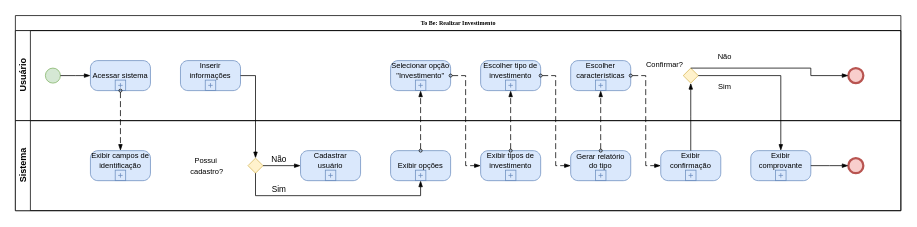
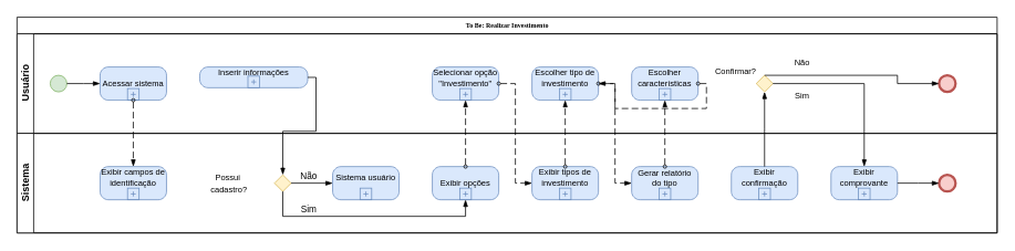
  <mxCell id="0" />
  <mxCell id="1" parent="0" />
  <mxCell id="2" value="To Be: Realizar Investimento" style="swimlane;html=1;childLayout=stackLayout;horizontal=1;startSize=20;horizontalStack=0;rounded=0;shadow=0;labelBackgroundColor=none;strokeWidth=1;fontFamily=Verdana;fontSize=8;align=center;" parent="1" vertex="1"><mxGeometry x="20" y="20" width="1180" height="260" as="geometry" /></mxCell>
  <mxCell id="3" value="Usuário" style="swimlane;html=1;startSize=20;horizontal=0;" parent="2" vertex="1"><mxGeometry y="20" width="1180" height="120" as="geometry" /></mxCell>
  <mxCell id="4" value="" style="points=[[0.145,0.145,0],[0.5,0,0],[0.855,0.145,0],[1,0.5,0],[0.855,0.855,0],[0.5,1,0],[0.145,0.855,0],[0,0.5,0]];shape=mxgraph.bpmn.event;html=1;verticalLabelPosition=bottom;labelBackgroundColor=#ffffff;verticalAlign=top;align=center;perimeter=ellipsePerimeter;outlineConnect=0;aspect=fixed;outline=standard;symbol=general;fillColor=#d5e8d4;strokeColor=#82b366;" vertex="1" parent="3"><mxGeometry x="40" y="50" width="20" height="20" as="geometry" /></mxCell>
  <mxCell id="5" value="&lt;font style=&quot;font-size: 10px;&quot;&gt;Acessar sistema&lt;/font&gt;" style="points=[[0.25,0,0],[0.5,0,0],[0.75,0,0],[1,0.25,0],[1,0.5,0],[1,0.75,0],[0.75,1,0],[0.5,1,0],[0.25,1,0],[0,0.75,0],[0,0.5,0],[0,0.25,0]];shape=mxgraph.bpmn.task;whiteSpace=wrap;rectStyle=rounded;size=10;html=1;container=1;expand=0;collapsible=0;taskMarker=abstract;isLoopSub=1;fillColor=#dae8fc;strokeColor=#6c8ebf;" vertex="1" parent="3"><mxGeometry x="100" y="40" width="80" height="40" as="geometry" /></mxCell>
  <mxCell id="6" value="" style="edgeStyle=elbowEdgeStyle;fontSize=12;html=1;endArrow=blockThin;endFill=1;rounded=0;exitX=1;exitY=0.5;exitDx=0;exitDy=0;exitPerimeter=0;entryX=0;entryY=0.5;entryDx=0;entryDy=0;entryPerimeter=0;" edge="1" parent="3" source="4" target="5"><mxGeometry width="160" relative="1" as="geometry"><mxPoint x="200" y="70" as="sourcePoint" /><mxPoint x="360" y="70" as="targetPoint" /></mxGeometry></mxCell>
- <mxCell id="7" value="&lt;div&gt;&lt;font style=&quot;font-size: 10px;&quot;&gt;Inserir informações&lt;/font&gt;&lt;/div&gt;&lt;div&gt;&lt;font style=&quot;font-size: 10px;&quot;&gt;&lt;br&gt;&lt;/font&gt;&lt;/div&gt;" style="points=[[0.25,0,0],[0.5,0,0],[0.75,0,0],[1,0.25,0],[1,0.5,0],[1,0.75,0],[0.75,1,0],[0.5,1,0],[0.25,1,0],[0,0.75,0],[0,0.5,0],[0,0.25,0]];shape=mxgraph.bpmn.task;whiteSpace=wrap;rectStyle=rounded;size=10;html=1;container=1;expand=0;collapsible=0;taskMarker=abstract;isLoopSub=1;fillColor=#dae8fc;strokeColor=#6c8ebf;" vertex="1" parent="3"><mxGeometry x="220" y="40" width="80" height="40" as="geometry" /></mxCell>
+ <mxCell id="7" value="&lt;div&gt;&lt;font style=&quot;font-size: 10px;&quot;&gt;Inserir informações&lt;/font&gt;&lt;/div&gt;&lt;div&gt;&lt;font style=&quot;font-size: 10px;&quot;&gt;&lt;br&gt;&lt;/font&gt;&lt;/div&gt;" style="points=[[0.25,0,0],[0.5,0,0],[0.75,0,0],[1,0.25,0],[1,0.5,0],[1,0.75,0],[0.75,1,0],[0.5,1,0],[0.25,1,0],[0,0.75,0],[0,0.5,0],[0,0.25,0]];shape=mxgraph.bpmn.task;whiteSpace=wrap;rectStyle=rounded;size=10;html=1;container=1;expand=0;collapsible=0;taskMarker=abstract;isLoopSub=1;fillColor=#dae8fc;strokeColor=#6c8ebf;" vertex="1" parent="3"><mxGeometry x="220" y="40" width="130" height="25" as="geometry" /></mxCell>
  <mxCell id="8" value="&lt;div&gt;&lt;span style=&quot;font-size: 10px;&quot;&gt;Selecionar opção &quot;Investimento&quot;&lt;/span&gt;&lt;/div&gt;&lt;div&gt;&lt;span style=&quot;font-size: 10px;&quot;&gt;&lt;br&gt;&lt;/span&gt;&lt;/div&gt;" style="points=[[0.25,0,0],[0.5,0,0],[0.75,0,0],[1,0.25,0],[1,0.5,0],[1,0.75,0],[0.75,1,0],[0.5,1,0],[0.25,1,0],[0,0.75,0],[0,0.5,0],[0,0.25,0]];shape=mxgraph.bpmn.task;whiteSpace=wrap;rectStyle=rounded;size=10;html=1;container=1;expand=0;collapsible=0;taskMarker=abstract;isLoopSub=1;fillColor=#dae8fc;strokeColor=#6c8ebf;" vertex="1" parent="3"><mxGeometry x="500" y="40" width="80" height="40" as="geometry" /></mxCell>
  <mxCell id="9" value="&lt;div&gt;&lt;span style=&quot;font-size: 10px;&quot;&gt;Escolher tipo de investimento&lt;/span&gt;&lt;/div&gt;&lt;div&gt;&lt;span style=&quot;font-size: 10px;&quot;&gt;&lt;br&gt;&lt;/span&gt;&lt;/div&gt;" style="points=[[0.25,0,0],[0.5,0,0],[0.75,0,0],[1,0.25,0],[1,0.5,0],[1,0.75,0],[0.75,1,0],[0.5,1,0],[0.25,1,0],[0,0.75,0],[0,0.5,0],[0,0.25,0]];shape=mxgraph.bpmn.task;whiteSpace=wrap;rectStyle=rounded;size=10;html=1;container=1;expand=0;collapsible=0;taskMarker=abstract;isLoopSub=1;fillColor=#dae8fc;strokeColor=#6c8ebf;" vertex="1" parent="3"><mxGeometry x="620" y="40" width="80" height="40" as="geometry" /></mxCell>
  <mxCell id="10" value="&lt;div&gt;&lt;span style=&quot;font-size: 10px;&quot;&gt;Escolher características&lt;/span&gt;&lt;/div&gt;&lt;div&gt;&lt;span style=&quot;font-size: 10px;&quot;&gt;&lt;br&gt;&lt;/span&gt;&lt;/div&gt;" style="points=[[0.25,0,0],[0.5,0,0],[0.75,0,0],[1,0.25,0],[1,0.5,0],[1,0.75,0],[0.75,1,0],[0.5,1,0],[0.25,1,0],[0,0.75,0],[0,0.5,0],[0,0.25,0]];shape=mxgraph.bpmn.task;whiteSpace=wrap;rectStyle=rounded;size=10;html=1;container=1;expand=0;collapsible=0;taskMarker=abstract;isLoopSub=1;fillColor=#dae8fc;strokeColor=#6c8ebf;" vertex="1" parent="3"><mxGeometry x="740" y="40" width="80" height="40" as="geometry" /></mxCell>
  <mxCell id="11" value="" style="points=[[0.25,0.25,0],[0.5,0,0],[0.75,0.25,0],[1,0.5,0],[0.75,0.75,0],[0.5,1,0],[0.25,0.75,0],[0,0.5,0]];shape=mxgraph.bpmn.gateway2;html=1;verticalLabelPosition=bottom;labelBackgroundColor=#ffffff;verticalAlign=top;align=center;perimeter=rhombusPerimeter;outlineConnect=0;outline=none;symbol=none;fillColor=#fff2cc;strokeColor=#d6b656;" vertex="1" parent="3"><mxGeometry x="890" y="50" width="20" height="20" as="geometry" /></mxCell>
  <mxCell id="12" value="&lt;span style=&quot;font-size: 10px;&quot;&gt;Confirmar?&lt;/span&gt;" style="text;html=1;align=center;verticalAlign=middle;resizable=0;points=[];autosize=1;strokeColor=none;fillColor=none;" vertex="1" parent="3"><mxGeometry x="830" y="30" width="70" height="30" as="geometry" /></mxCell>
  <mxCell id="13" value="&lt;span style=&quot;font-size: 10px;&quot;&gt;Sim&lt;/span&gt;" style="text;html=1;align=center;verticalAlign=middle;resizable=0;points=[];autosize=1;strokeColor=none;fillColor=none;" vertex="1" parent="3"><mxGeometry x="925" y="60" width="40" height="30" as="geometry" /></mxCell>
  <mxCell id="14" value="" style="points=[[0.145,0.145,0],[0.5,0,0],[0.855,0.145,0],[1,0.5,0],[0.855,0.855,0],[0.5,1,0],[0.145,0.855,0],[0,0.5,0]];shape=mxgraph.bpmn.event;html=1;verticalLabelPosition=bottom;labelBackgroundColor=#ffffff;verticalAlign=top;align=center;perimeter=ellipsePerimeter;outlineConnect=0;aspect=fixed;outline=end;symbol=terminate2;fillColor=#f8cecc;strokeColor=#b85450;" vertex="1" parent="3"><mxGeometry x="1110" y="50" width="20" height="20" as="geometry" /></mxCell>
  <mxCell id="15" value="" style="edgeStyle=elbowEdgeStyle;fontSize=12;html=1;endArrow=blockThin;endFill=1;rounded=0;exitX=0.5;exitY=0;exitDx=0;exitDy=0;exitPerimeter=0;entryX=0;entryY=0.5;entryDx=0;entryDy=0;entryPerimeter=0;" edge="1" parent="3" source="11" target="14"><mxGeometry width="160" relative="1" as="geometry"><mxPoint x="1070" y="190" as="sourcePoint" /><mxPoint x="1120" y="190" as="targetPoint" /><Array as="points"><mxPoint x="1060" y="50" /></Array></mxGeometry></mxCell>
  <mxCell id="16" value="&lt;span style=&quot;font-size: 10px;&quot;&gt;Não&lt;/span&gt;" style="text;html=1;align=center;verticalAlign=middle;resizable=0;points=[];autosize=1;strokeColor=none;fillColor=none;" vertex="1" parent="3"><mxGeometry x="925" y="20" width="40" height="30" as="geometry" /></mxCell>
  <mxCell id="17" value="Sistema" style="swimlane;html=1;startSize=20;horizontal=0;" parent="2" vertex="1"><mxGeometry y="140" width="1180" height="120" as="geometry" /></mxCell>
  <mxCell id="18" value="&lt;font style=&quot;font-size: 10px;&quot;&gt;Exibir campos de identificação&lt;/font&gt;&lt;div&gt;&lt;font style=&quot;font-size: 10px;&quot;&gt;&lt;br&gt;&lt;/font&gt;&lt;/div&gt;" style="points=[[0.25,0,0],[0.5,0,0],[0.75,0,0],[1,0.25,0],[1,0.5,0],[1,0.75,0],[0.75,1,0],[0.5,1,0],[0.25,1,0],[0,0.75,0],[0,0.5,0],[0,0.25,0]];shape=mxgraph.bpmn.task;whiteSpace=wrap;rectStyle=rounded;size=10;html=1;container=1;expand=0;collapsible=0;taskMarker=abstract;isLoopSub=1;fillColor=#dae8fc;strokeColor=#6c8ebf;" vertex="1" parent="17"><mxGeometry x="100" y="40" width="80" height="40" as="geometry" /></mxCell>
  <mxCell id="19" value="" style="points=[[0.25,0.25,0],[0.5,0,0],[0.75,0.25,0],[1,0.5,0],[0.75,0.75,0],[0.5,1,0],[0.25,0.75,0],[0,0.5,0]];shape=mxgraph.bpmn.gateway2;html=1;verticalLabelPosition=bottom;labelBackgroundColor=#ffffff;verticalAlign=top;align=center;perimeter=rhombusPerimeter;outlineConnect=0;outline=none;symbol=none;fillColor=#fff2cc;strokeColor=#d6b656;" vertex="1" parent="17"><mxGeometry x="310" y="50" width="20" height="20" as="geometry" /></mxCell>
- <mxCell id="20" value="&lt;div&gt;&lt;span style=&quot;font-size: 10px;&quot;&gt;Cadastrar usuário&lt;/span&gt;&lt;/div&gt;&lt;div&gt;&lt;span style=&quot;font-size: 10px;&quot;&gt;&lt;br&gt;&lt;/span&gt;&lt;/div&gt;" style="points=[[0.25,0,0],[0.5,0,0],[0.75,0,0],[1,0.25,0],[1,0.5,0],[1,0.75,0],[0.75,1,0],[0.5,1,0],[0.25,1,0],[0,0.75,0],[0,0.5,0],[0,0.25,0]];shape=mxgraph.bpmn.task;whiteSpace=wrap;rectStyle=rounded;size=10;html=1;container=1;expand=0;collapsible=0;taskMarker=abstract;isLoopSub=1;fillColor=#dae8fc;strokeColor=#6c8ebf;" vertex="1" parent="17"><mxGeometry x="380" y="40" width="80" height="40" as="geometry" /></mxCell>
+ <mxCell id="20" value="&lt;div&gt;&lt;span style=&quot;font-size: 10px;&quot;&gt;Sistema usuário&lt;/span&gt;&lt;/div&gt;&lt;div&gt;&lt;span style=&quot;font-size: 10px;&quot;&gt;&lt;br&gt;&lt;/span&gt;&lt;/div&gt;" style="points=[[0.25,0,0],[0.5,0,0],[0.75,0,0],[1,0.25,0],[1,0.5,0],[1,0.75,0],[0.75,1,0],[0.5,1,0],[0.25,1,0],[0,0.75,0],[0,0.5,0],[0,0.25,0]];shape=mxgraph.bpmn.task;whiteSpace=wrap;rectStyle=rounded;size=10;html=1;container=1;expand=0;collapsible=0;taskMarker=abstract;isLoopSub=1;fillColor=#dae8fc;strokeColor=#6c8ebf;" vertex="1" parent="17"><mxGeometry x="380" y="40" width="80" height="40" as="geometry" /></mxCell>
  <mxCell id="21" value="&lt;font style=&quot;font-size: 10px;&quot;&gt;Possui&amp;nbsp;&lt;/font&gt;&lt;div&gt;&lt;font style=&quot;font-size: 10px;&quot;&gt;cadastro?&lt;/font&gt;&lt;/div&gt;" style="text;html=1;align=center;verticalAlign=middle;resizable=0;points=[];autosize=1;strokeColor=none;fillColor=none;" vertex="1" parent="17"><mxGeometry x="220" y="40" width="70" height="40" as="geometry" /></mxCell>
  <mxCell id="22" value="" style="edgeStyle=orthogonalEdgeStyle;fontSize=12;html=1;endArrow=blockThin;endFill=1;rounded=0;exitX=1;exitY=0.5;exitDx=0;exitDy=0;exitPerimeter=0;entryX=0;entryY=0.5;entryDx=0;entryDy=0;entryPerimeter=0;" edge="1" parent="17" source="19" target="20"><mxGeometry width="160" relative="1" as="geometry"><mxPoint x="420" y="-60" as="sourcePoint" /><mxPoint x="440" y="50" as="targetPoint" /><Array as="points"><mxPoint x="350" y="60" /><mxPoint x="350" y="60" /></Array></mxGeometry></mxCell>
  <mxCell id="23" value="Não" style="edgeLabel;html=1;align=center;verticalAlign=middle;resizable=0;points=[];" vertex="1" connectable="0" parent="22"><mxGeometry x="-0.383" y="2" relative="1" as="geometry"><mxPoint x="5" y="-8" as="offset" /></mxGeometry></mxCell>
  <mxCell id="24" value="&lt;div&gt;&lt;span style=&quot;font-size: 10px;&quot;&gt;Exibir opções&lt;/span&gt;&lt;/div&gt;" style="points=[[0.25,0,0],[0.5,0,0],[0.75,0,0],[1,0.25,0],[1,0.5,0],[1,0.75,0],[0.75,1,0],[0.5,1,0],[0.25,1,0],[0,0.75,0],[0,0.5,0],[0,0.25,0]];shape=mxgraph.bpmn.task;whiteSpace=wrap;rectStyle=rounded;size=10;html=1;container=1;expand=0;collapsible=0;taskMarker=abstract;isLoopSub=1;fillColor=#dae8fc;strokeColor=#6c8ebf;" vertex="1" parent="17"><mxGeometry x="500" y="40" width="80" height="40" as="geometry" /></mxCell>
  <mxCell id="25" value="" style="edgeStyle=orthogonalEdgeStyle;fontSize=12;html=1;endArrow=blockThin;endFill=1;rounded=0;exitX=0.5;exitY=1;exitDx=0;exitDy=0;exitPerimeter=0;entryX=0.5;entryY=1;entryDx=0;entryDy=0;entryPerimeter=0;" edge="1" parent="17" source="19" target="24"><mxGeometry width="160" relative="1" as="geometry"><mxPoint x="380" y="70" as="sourcePoint" /><mxPoint x="430" y="70" as="targetPoint" /><Array as="points"><mxPoint x="320" y="100" /><mxPoint x="540" y="100" /></Array></mxGeometry></mxCell>
  <mxCell id="26" value="Sim" style="edgeLabel;html=1;align=center;verticalAlign=middle;resizable=0;points=[];" vertex="1" connectable="0" parent="25"><mxGeometry x="-0.891" y="1" relative="1" as="geometry"><mxPoint x="29" y="6" as="offset" /></mxGeometry></mxCell>
  <mxCell id="27" value="&lt;div&gt;&lt;span style=&quot;font-size: 10px;&quot;&gt;Exibir tipos de investimento&lt;/span&gt;&lt;/div&gt;&lt;div&gt;&lt;span style=&quot;font-size: 10px;&quot;&gt;&lt;br&gt;&lt;/span&gt;&lt;/div&gt;" style="points=[[0.25,0,0],[0.5,0,0],[0.75,0,0],[1,0.25,0],[1,0.5,0],[1,0.75,0],[0.75,1,0],[0.5,1,0],[0.25,1,0],[0,0.75,0],[0,0.5,0],[0,0.25,0]];shape=mxgraph.bpmn.task;whiteSpace=wrap;rectStyle=rounded;size=10;html=1;container=1;expand=0;collapsible=0;taskMarker=abstract;isLoopSub=1;fillColor=#dae8fc;strokeColor=#6c8ebf;" vertex="1" parent="17"><mxGeometry x="620" y="40" width="80" height="40" as="geometry" /></mxCell>
  <mxCell id="28" value="&lt;div style=&quot;font-size: 10px;&quot;&gt;&lt;span style=&quot;background-color: initial;&quot;&gt;Gerar relatório do tipo&lt;/span&gt;&lt;br&gt;&lt;/div&gt;&lt;div style=&quot;font-size: 10px;&quot;&gt;&lt;span style=&quot;background-color: initial;&quot;&gt;&lt;br&gt;&lt;/span&gt;&lt;/div&gt;" style="points=[[0.25,0,0],[0.5,0,0],[0.75,0,0],[1,0.25,0],[1,0.5,0],[1,0.75,0],[0.75,1,0],[0.5,1,0],[0.25,1,0],[0,0.75,0],[0,0.5,0],[0,0.25,0]];shape=mxgraph.bpmn.task;whiteSpace=wrap;rectStyle=rounded;size=10;html=1;container=1;expand=0;collapsible=0;taskMarker=abstract;isLoopSub=1;fillColor=#dae8fc;strokeColor=#6c8ebf;" vertex="1" parent="17"><mxGeometry x="740" y="40" width="80" height="40" as="geometry" /></mxCell>
  <mxCell id="29" value="&lt;div&gt;&lt;span style=&quot;font-size: 10px;&quot;&gt;Exibir confirmação&lt;/span&gt;&lt;/div&gt;&lt;div&gt;&lt;span style=&quot;font-size: 10px;&quot;&gt;&lt;br&gt;&lt;/span&gt;&lt;/div&gt;" style="points=[[0.25,0,0],[0.5,0,0],[0.75,0,0],[1,0.25,0],[1,0.5,0],[1,0.75,0],[0.75,1,0],[0.5,1,0],[0.25,1,0],[0,0.75,0],[0,0.5,0],[0,0.25,0]];shape=mxgraph.bpmn.task;whiteSpace=wrap;rectStyle=rounded;size=10;html=1;container=1;expand=0;collapsible=0;taskMarker=abstract;isLoopSub=1;fillColor=#dae8fc;strokeColor=#6c8ebf;" vertex="1" parent="17"><mxGeometry x="860" y="40" width="80" height="40" as="geometry" /></mxCell>
  <mxCell id="30" value="&lt;div&gt;&lt;span style=&quot;font-size: 10px;&quot;&gt;Exibir comprovante&lt;/span&gt;&lt;/div&gt;&lt;div&gt;&lt;span style=&quot;font-size: 10px;&quot;&gt;&lt;br&gt;&lt;/span&gt;&lt;/div&gt;" style="points=[[0.25,0,0],[0.5,0,0],[0.75,0,0],[1,0.25,0],[1,0.5,0],[1,0.75,0],[0.75,1,0],[0.5,1,0],[0.25,1,0],[0,0.75,0],[0,0.5,0],[0,0.25,0]];shape=mxgraph.bpmn.task;whiteSpace=wrap;rectStyle=rounded;size=10;html=1;container=1;expand=0;collapsible=0;taskMarker=abstract;isLoopSub=1;fillColor=#dae8fc;strokeColor=#6c8ebf;" vertex="1" parent="17"><mxGeometry x="980" y="40" width="80" height="40" as="geometry" /></mxCell>
  <mxCell id="31" value="" style="points=[[0.145,0.145,0],[0.5,0,0],[0.855,0.145,0],[1,0.5,0],[0.855,0.855,0],[0.5,1,0],[0.145,0.855,0],[0,0.5,0]];shape=mxgraph.bpmn.event;html=1;verticalLabelPosition=bottom;labelBackgroundColor=#ffffff;verticalAlign=top;align=center;perimeter=ellipsePerimeter;outlineConnect=0;aspect=fixed;outline=end;symbol=terminate2;fillColor=#f8cecc;strokeColor=#b85450;" vertex="1" parent="17"><mxGeometry x="1110" y="50" width="20" height="20" as="geometry" /></mxCell>
  <mxCell id="32" value="" style="edgeStyle=elbowEdgeStyle;fontSize=12;html=1;endArrow=blockThin;endFill=1;rounded=0;exitX=1;exitY=0.5;exitDx=0;exitDy=0;exitPerimeter=0;entryX=0;entryY=0.5;entryDx=0;entryDy=0;entryPerimeter=0;" edge="1" parent="17" source="30" target="31"><mxGeometry width="160" relative="1" as="geometry"><mxPoint x="990" y="10" as="sourcePoint" /><mxPoint x="1150" y="10" as="targetPoint" /></mxGeometry></mxCell>
  <mxCell id="33" value="" style="dashed=1;dashPattern=8 4;endArrow=blockThin;endFill=1;startArrow=oval;startFill=0;endSize=6;startSize=4;html=1;rounded=0;exitX=0.5;exitY=1;exitDx=0;exitDy=0;exitPerimeter=0;entryX=0.5;entryY=0;entryDx=0;entryDy=0;entryPerimeter=0;" edge="1" parent="2" source="5" target="18"><mxGeometry width="160" relative="1" as="geometry"><mxPoint x="30" y="160" as="sourcePoint" /><mxPoint x="190" y="160" as="targetPoint" /></mxGeometry></mxCell>
  <mxCell id="34" value="" style="edgeStyle=orthogonalEdgeStyle;fontSize=12;html=1;endArrow=blockThin;endFill=1;rounded=0;exitX=1;exitY=0.5;exitDx=0;exitDy=0;exitPerimeter=0;entryX=0.5;entryY=0;entryDx=0;entryDy=0;entryPerimeter=0;" edge="1" parent="2" source="7" target="19"><mxGeometry width="160" relative="1" as="geometry"><mxPoint x="300" y="140" as="sourcePoint" /><mxPoint x="460" y="140" as="targetPoint" /></mxGeometry></mxCell>
  <mxCell id="35" value="" style="dashed=1;dashPattern=8 4;endArrow=blockThin;endFill=1;startArrow=oval;startFill=0;endSize=6;startSize=4;html=1;rounded=0;exitX=0.5;exitY=0;exitDx=0;exitDy=0;exitPerimeter=0;entryX=0.5;entryY=1;entryDx=0;entryDy=0;entryPerimeter=0;" edge="1" parent="2" source="24" target="8"><mxGeometry width="160" relative="1" as="geometry"><mxPoint x="480" y="120" as="sourcePoint" /><mxPoint x="640" y="120" as="targetPoint" /></mxGeometry></mxCell>
  <mxCell id="36" value="" style="dashed=1;dashPattern=8 4;endArrow=blockThin;endFill=1;startArrow=oval;startFill=0;endSize=6;startSize=4;html=1;rounded=0;exitX=1;exitY=0.5;exitDx=0;exitDy=0;exitPerimeter=0;entryX=0;entryY=0.5;entryDx=0;entryDy=0;entryPerimeter=0;edgeStyle=orthogonalEdgeStyle;" edge="1" parent="2" source="8" target="27"><mxGeometry width="160" relative="1" as="geometry"><mxPoint x="590" y="150" as="sourcePoint" /><mxPoint x="750" y="150" as="targetPoint" /></mxGeometry></mxCell>
  <mxCell id="37" value="" style="dashed=1;dashPattern=8 4;endArrow=blockThin;endFill=1;startArrow=oval;startFill=0;endSize=6;startSize=4;html=1;rounded=0;exitX=0.5;exitY=0;exitDx=0;exitDy=0;exitPerimeter=0;entryX=0.5;entryY=1;entryDx=0;entryDy=0;entryPerimeter=0;edgeStyle=orthogonalEdgeStyle;" edge="1" parent="2" source="27" target="9"><mxGeometry width="160" relative="1" as="geometry"><mxPoint x="630" y="90" as="sourcePoint" /><mxPoint x="710" y="210" as="targetPoint" /></mxGeometry></mxCell>
  <mxCell id="38" value="" style="dashed=1;dashPattern=8 4;endArrow=blockThin;endFill=1;startArrow=oval;startFill=0;endSize=6;startSize=4;html=1;rounded=0;exitX=1;exitY=0.5;exitDx=0;exitDy=0;exitPerimeter=0;entryX=0;entryY=0.5;entryDx=0;entryDy=0;entryPerimeter=0;edgeStyle=orthogonalEdgeStyle;" edge="1" parent="2" source="9" target="28"><mxGeometry width="160" relative="1" as="geometry"><mxPoint x="750" y="190" as="sourcePoint" /><mxPoint x="750" y="110" as="targetPoint" /></mxGeometry></mxCell>
  <mxCell id="39" value="" style="dashed=1;dashPattern=8 4;endArrow=blockThin;endFill=1;startArrow=oval;startFill=0;endSize=6;startSize=4;html=1;rounded=0;exitX=0.5;exitY=0;exitDx=0;exitDy=0;exitPerimeter=0;entryX=0.5;entryY=1;entryDx=0;entryDy=0;entryPerimeter=0;edgeStyle=orthogonalEdgeStyle;" edge="1" parent="2" source="28" target="10"><mxGeometry width="160" relative="1" as="geometry"><mxPoint x="710" y="90" as="sourcePoint" /><mxPoint x="750" y="210" as="targetPoint" /></mxGeometry></mxCell>
- <mxCell id="40" value="" style="dashed=1;dashPattern=8 4;endArrow=blockThin;endFill=1;startArrow=oval;startFill=0;endSize=6;startSize=4;html=1;rounded=0;exitX=1;exitY=0.5;exitDx=0;exitDy=0;exitPerimeter=0;entryX=0;entryY=0.5;entryDx=0;entryDy=0;entryPerimeter=0;edgeStyle=orthogonalEdgeStyle;" edge="1" parent="2" source="10" target="29"><mxGeometry width="160" relative="1" as="geometry"><mxPoint x="790" y="190" as="sourcePoint" /><mxPoint x="790" y="110" as="targetPoint" /></mxGeometry></mxCell>
+ <mxCell id="40" value="" style="dashed=1;dashPattern=8 4;endArrow=blockThin;endFill=1;startArrow=oval;startFill=0;endSize=6;startSize=4;html=1;rounded=0;exitX=1;exitY=0.5;exitDx=0;exitDy=0;exitPerimeter=0;edgeStyle=orthogonalEdgeStyle;" edge="1" parent="2" source="10" target="9"><mxGeometry width="160" relative="1" as="geometry"><mxPoint x="790" y="190" as="sourcePoint" /><mxPoint x="790" y="110" as="targetPoint" /></mxGeometry></mxCell>
  <mxCell id="41" value="" style="edgeStyle=elbowEdgeStyle;fontSize=12;html=1;endArrow=blockThin;endFill=1;rounded=0;exitX=0.5;exitY=0;exitDx=0;exitDy=0;exitPerimeter=0;entryX=0.5;entryY=1;entryDx=0;entryDy=0;entryPerimeter=0;" edge="1" parent="2" source="29" target="11"><mxGeometry width="160" relative="1" as="geometry"><mxPoint x="880" y="160" as="sourcePoint" /><mxPoint x="1040" y="160" as="targetPoint" /></mxGeometry></mxCell>
  <mxCell id="42" value="" style="edgeStyle=elbowEdgeStyle;fontSize=12;html=1;endArrow=blockThin;endFill=1;rounded=0;exitX=1;exitY=0.5;exitDx=0;exitDy=0;exitPerimeter=0;entryX=0.5;entryY=0;entryDx=0;entryDy=0;entryPerimeter=0;" edge="1" parent="2" source="11" target="30"><mxGeometry width="160" relative="1" as="geometry"><mxPoint x="910" y="190" as="sourcePoint" /><mxPoint x="910" y="100" as="targetPoint" /><Array as="points"><mxPoint x="1020" y="130" /></Array></mxGeometry></mxCell>
